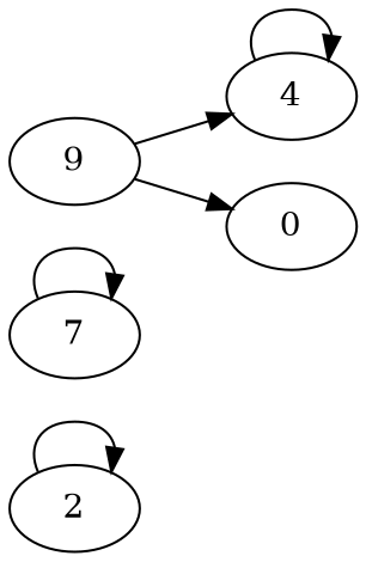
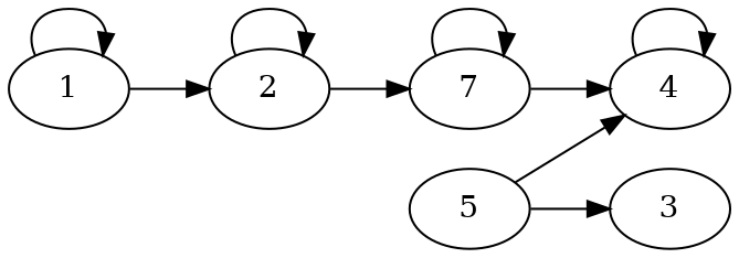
  digraph {
    rankdir=LR
+   1
    2
    n3 [label=7]
    4
-   5 [label=9]
-   0
+   5
+   0 [label=3]
+   1 -> 1
+   1 -> 2
    2 -> 2
+   2 -> n3
    n3 -> n3
+   n3 -> 4
    4 -> 4
    5 -> 4
    5 -> 0
  }
